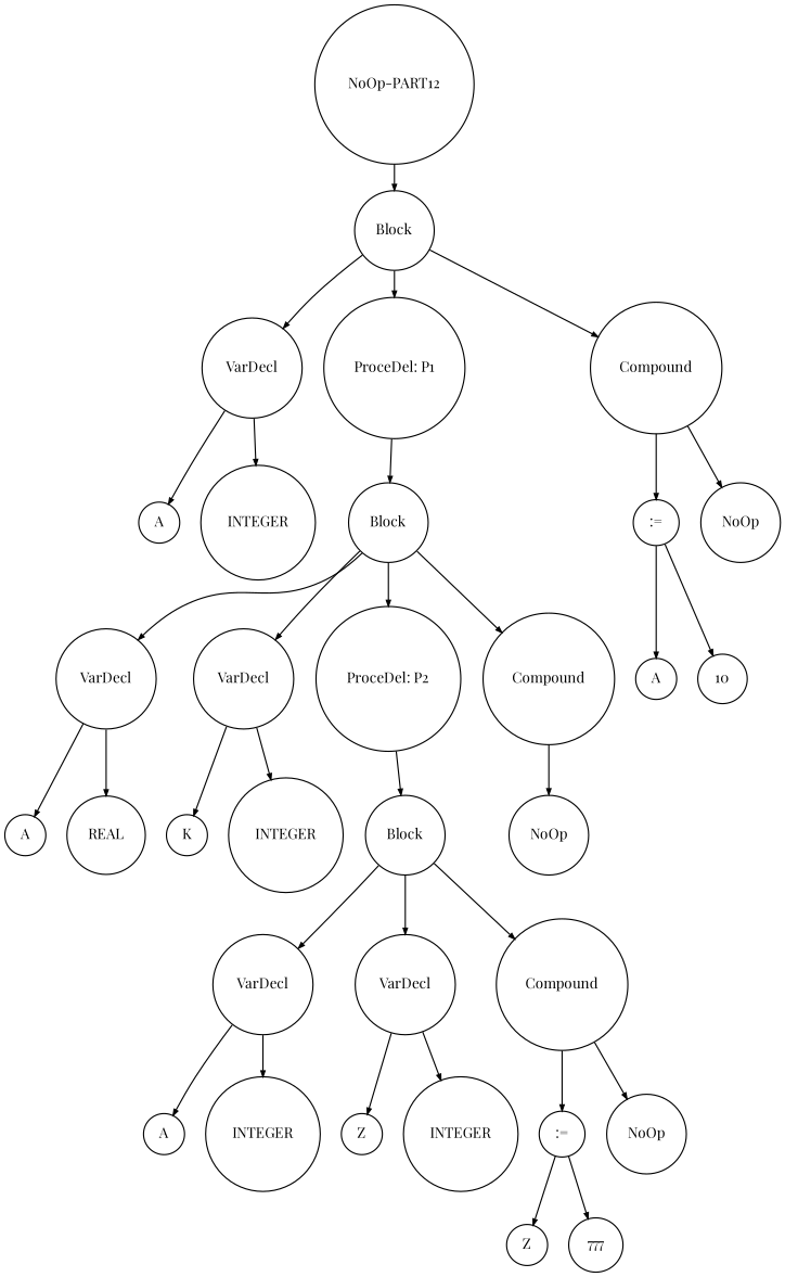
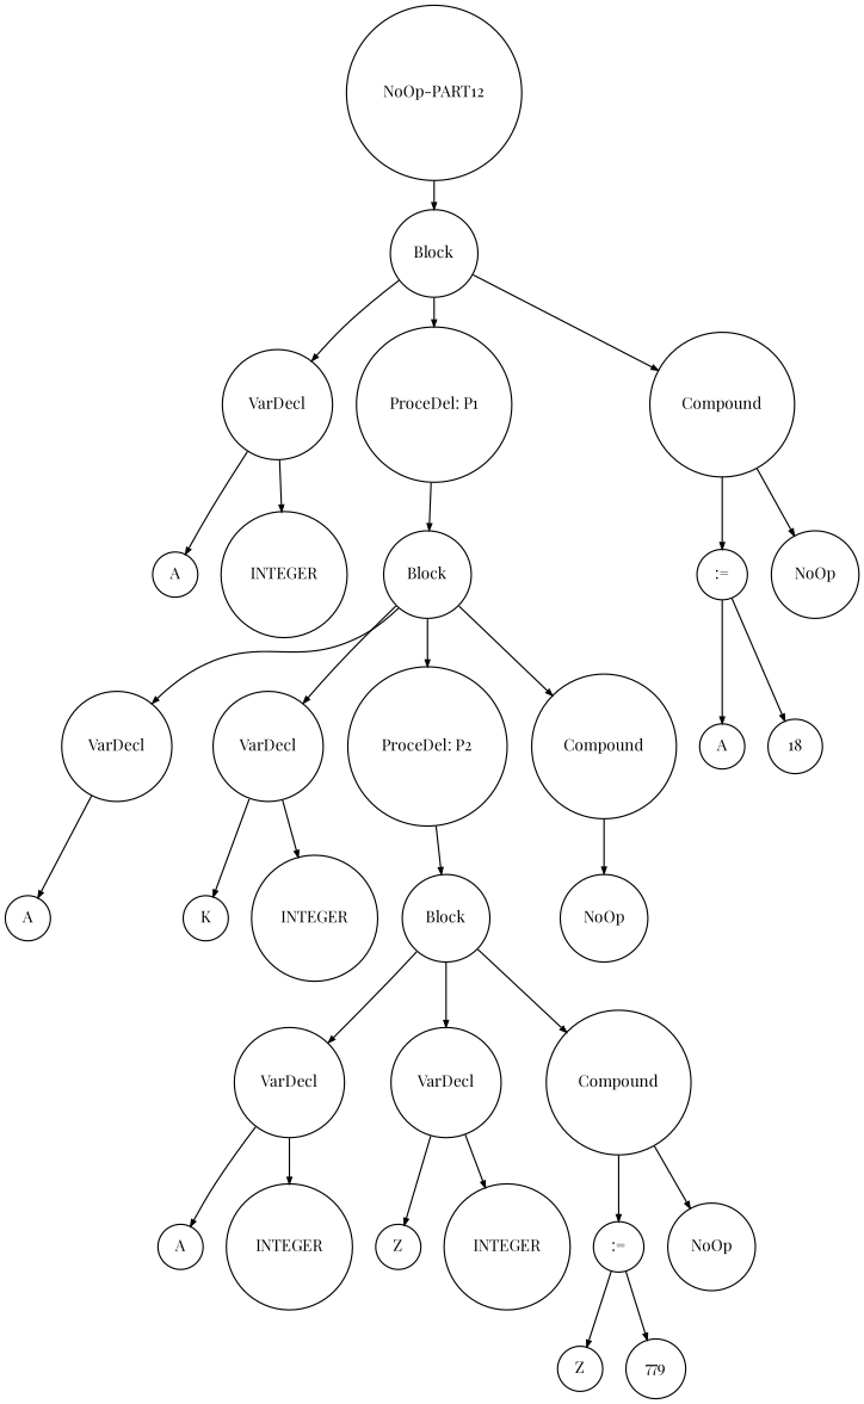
  digraph {
    fontname="Playfair Display"
    ranksep=.3
    node [fontname="Playfair Display" fontsize=12 shape=circle]
    edge [arrowsize=.5 fontname="Playfair Display"]
    n1 [height=.1 label="NoOp-PART12"]
    n2 [height=.1 label=Block]
    n3 [height=.1 label=VarDecl]
    n4 [height=.1 label="ProceDel: P1"]
    n5 [height=.1 label=Compound]
    n6 [height=.1 label=A]
    n7 [height=.1 label=INTEGER]
    n8 [height=.1 label=Block]
    n9 [height=.1 label=":="]
    n10 [height=.1 label=NoOp]
    n11 [height=.1 label=VarDecl]
    n12 [height=.1 label=VarDecl]
    n13 [height=.1 label="ProceDel: P2"]
    n14 [height=.1 label=Compound]
    n15 [height=.1 label=A]
-   n16 [height=.1 label=REAL]
    n17 [height=.1 label=K]
    n18 [height=.1 label=INTEGER]
    n19 [height=.1 label=Block]
    n20 [height=.1 label=NoOp]
    n21 [height=.1 label=VarDecl]
    n22 [height=.1 label=VarDecl]
    n23 [height=.1 label=Compound]
    n24 [height=.1 label=A]
    n25 [height=.1 label=INTEGER]
    n26 [height=.1 label=Z]
    n27 [height=.1 label=INTEGER]
    n28 [height=.1 label=":="]
    n29 [height=.1 label=NoOp]
    n30 [height=.1 label=Z]
-   n31 [height=.1 label=777]
+   n31 [height=.1 label=779]
    n32 [height=.1 label=A]
-   n33 [height=.1 label=10]
+   n33 [height=.1 label=18]
    n1 -> n2
    n2 -> n3
    n2 -> n4
    n2 -> n5
    n3 -> n6
    n3 -> n7
    n4 -> n8
    n5 -> n9
    n5 -> n10
    n8 -> n11
    n8 -> n12
    n8 -> n13
    n8 -> n14
    n9 -> n32
    n9 -> n33
    n11 -> n15
-   n11 -> n16
    n12 -> n17
    n12 -> n18
    n13 -> n19
    n14 -> n20
    n19 -> n21
    n19 -> n22
    n19 -> n23
    n21 -> n24
    n21 -> n25
    n22 -> n26
    n22 -> n27
    n23 -> n28
    n23 -> n29
    n28 -> n30
    n28 -> n31
  }
